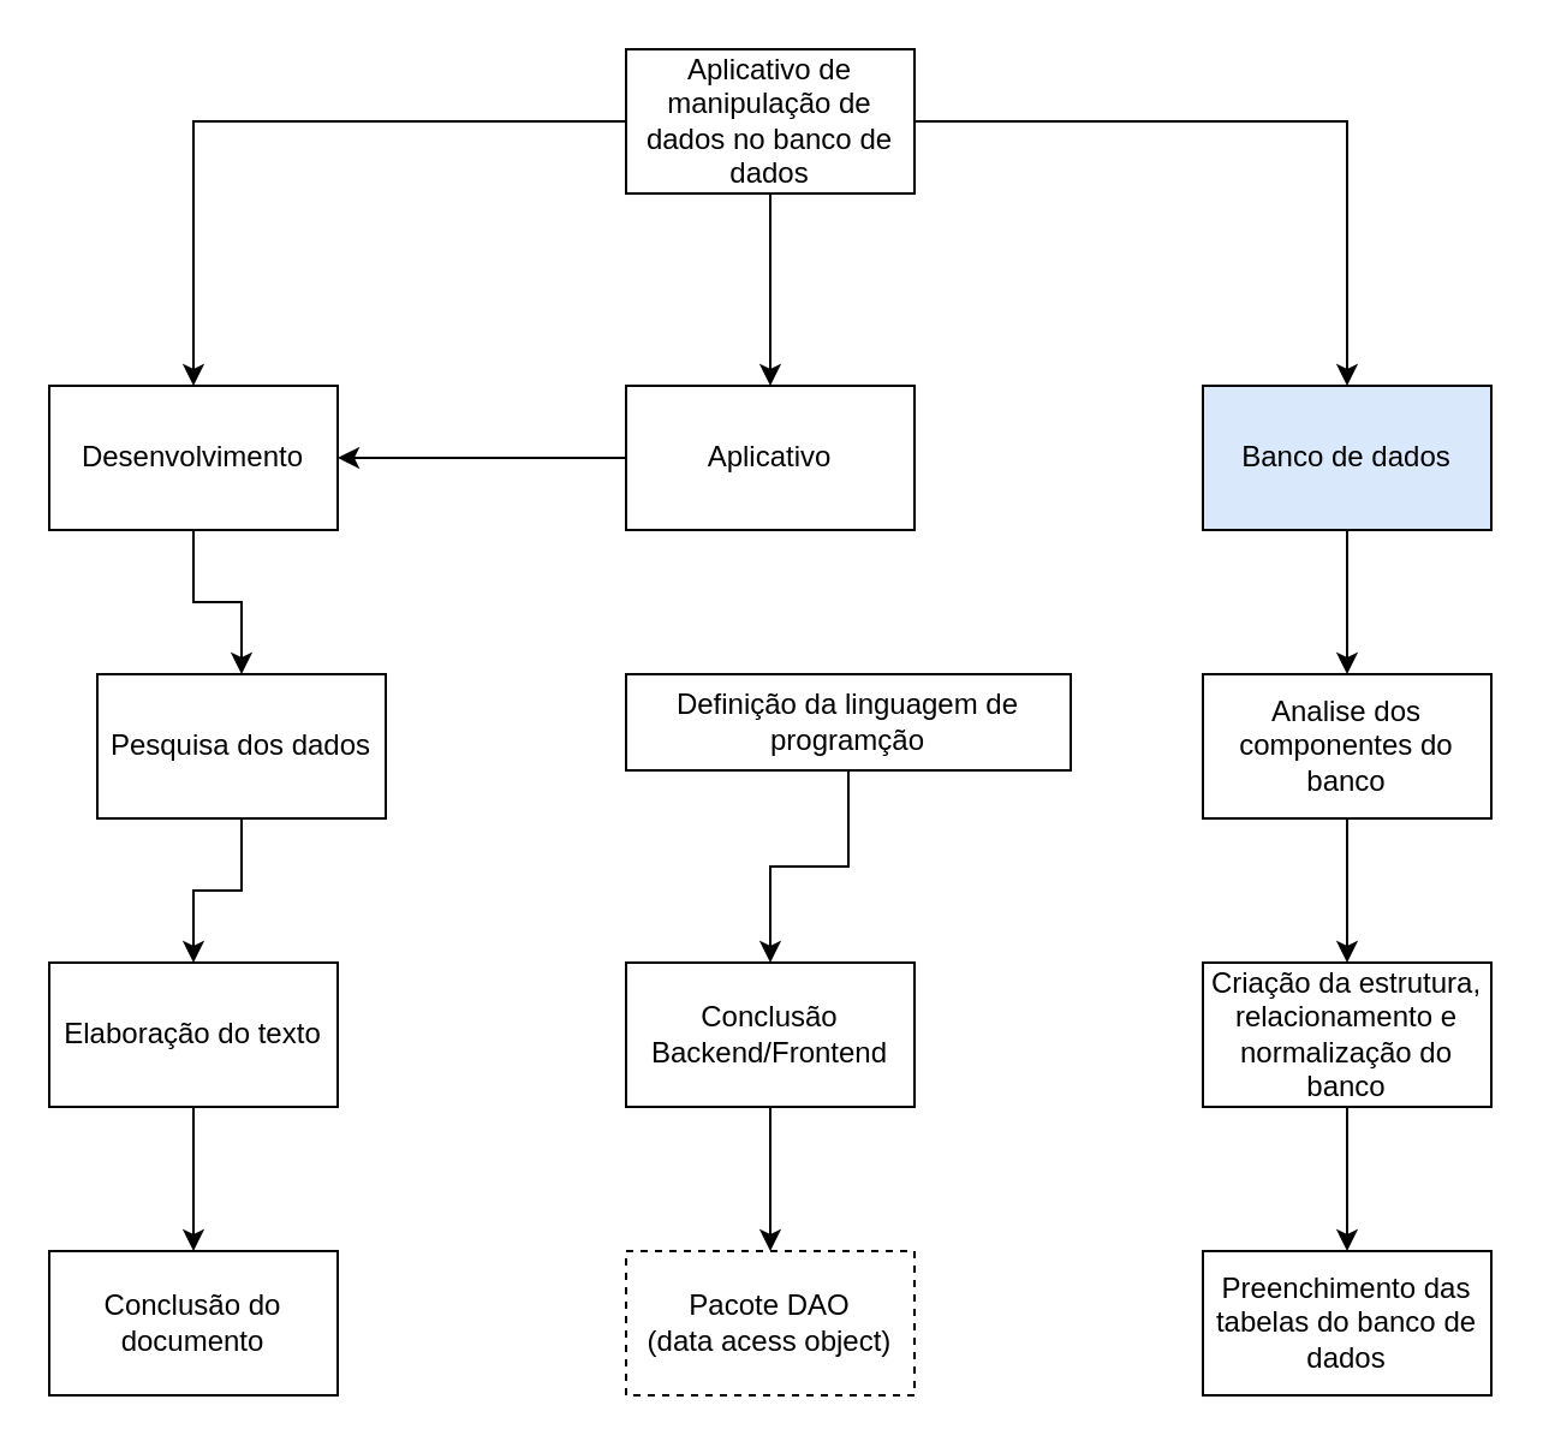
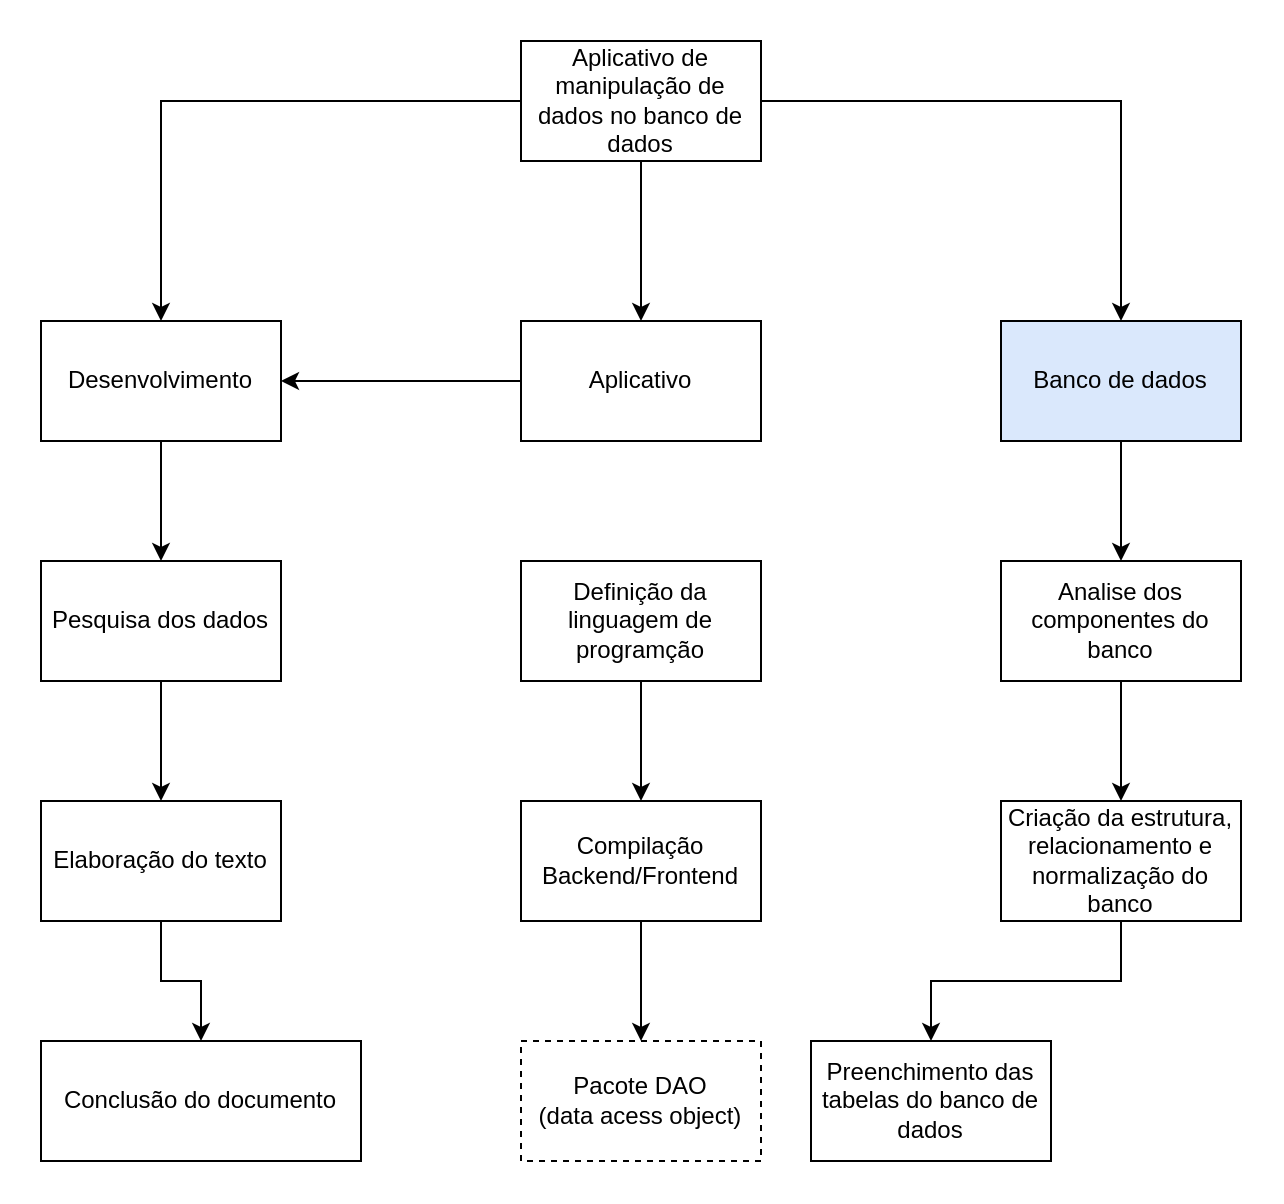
  <mxCell id="0" />
  <mxCell id="1" parent="0" />
  <mxCell id="2" style="edgeStyle=orthogonalEdgeStyle;rounded=0;orthogonalLoop=1;jettySize=auto;html=1;entryX=0.5;entryY=0;entryDx=0;entryDy=0;" edge="1" parent="1" source="5" target="9"><mxGeometry relative="1" as="geometry" /></mxCell>
  <mxCell id="3" style="edgeStyle=orthogonalEdgeStyle;rounded=0;orthogonalLoop=1;jettySize=auto;html=1;entryX=0.5;entryY=0;entryDx=0;entryDy=0;" edge="1" parent="1" source="5" target="7"><mxGeometry relative="1" as="geometry" /></mxCell>
  <mxCell id="4" style="edgeStyle=orthogonalEdgeStyle;rounded=0;orthogonalLoop=1;jettySize=auto;html=1;entryX=0.5;entryY=0;entryDx=0;entryDy=0;" edge="1" parent="1" source="5" target="11"><mxGeometry relative="1" as="geometry" /></mxCell>
  <mxCell id="5" value="Aplicativo de manipulação de dados no banco de dados" style="rounded=0;whiteSpace=wrap;html=1;" vertex="1" parent="1"><mxGeometry x="260" y="20" width="120" height="60" as="geometry" /></mxCell>
  <mxCell id="6" style="edgeStyle=orthogonalEdgeStyle;rounded=0;orthogonalLoop=1;jettySize=auto;html=1;entryX=0.5;entryY=0;entryDx=0;entryDy=0;" edge="1" parent="1" source="7" target="13"><mxGeometry relative="1" as="geometry" /></mxCell>
  <mxCell id="7" value="Desenvolvimento" style="rounded=0;whiteSpace=wrap;html=1;" vertex="1" parent="1"><mxGeometry x="20" y="160" width="120" height="60" as="geometry" /></mxCell>
  <mxCell id="8" style="edgeStyle=orthogonalEdgeStyle;rounded=0;orthogonalLoop=1;jettySize=auto;html=1;" edge="1" parent="1" source="9" target="7"><mxGeometry relative="1" as="geometry" /></mxCell>
  <mxCell id="9" value="Aplicativo" style="rounded=0;whiteSpace=wrap;html=1;" vertex="1" parent="1"><mxGeometry x="260" y="160" width="120" height="60" as="geometry" /></mxCell>
  <mxCell id="10" style="edgeStyle=orthogonalEdgeStyle;rounded=0;orthogonalLoop=1;jettySize=auto;html=1;entryX=0.5;entryY=0;entryDx=0;entryDy=0;" edge="1" parent="1" source="11" target="23"><mxGeometry relative="1" as="geometry" /></mxCell>
  <mxCell id="11" value="Banco de dados" style="rounded=0;whiteSpace=wrap;html=1;fillColor=#dae8fc;" vertex="1" parent="1"><mxGeometry x="500" y="160" width="120" height="60" as="geometry" /></mxCell>
  <mxCell id="12" style="edgeStyle=orthogonalEdgeStyle;rounded=0;orthogonalLoop=1;jettySize=auto;html=1;entryX=0.5;entryY=0;entryDx=0;entryDy=0;" edge="1" parent="1" source="13" target="15"><mxGeometry relative="1" as="geometry" /></mxCell>
- <mxCell id="13" value="Pesquisa dos dados" style="rounded=0;whiteSpace=wrap;html=1;" vertex="1" parent="1"><mxGeometry x="40" y="280" width="120" height="60" as="geometry" /></mxCell>
+ <mxCell id="13" value="Pesquisa dos dados" style="rounded=0;whiteSpace=wrap;html=1;" vertex="1" parent="1"><mxGeometry x="20" y="280" width="120" height="60" as="geometry" /></mxCell>
  <mxCell id="14" style="edgeStyle=orthogonalEdgeStyle;rounded=0;orthogonalLoop=1;jettySize=auto;html=1;entryX=0.5;entryY=0;entryDx=0;entryDy=0;" edge="1" parent="1" source="15" target="16"><mxGeometry relative="1" as="geometry" /></mxCell>
  <mxCell id="15" value="Elaboração do texto" style="rounded=0;whiteSpace=wrap;html=1;" vertex="1" parent="1"><mxGeometry x="20" y="400" width="120" height="60" as="geometry" /></mxCell>
- <mxCell id="16" value="Conclusão do documento" style="rounded=0;whiteSpace=wrap;html=1;" vertex="1" parent="1"><mxGeometry x="20" y="520" width="120" height="60" as="geometry" /></mxCell>
+ <mxCell id="16" value="Conclusão do documento" style="rounded=0;whiteSpace=wrap;html=1;" vertex="1" parent="1"><mxGeometry x="20" y="520" width="160" height="60" as="geometry" /></mxCell>
  <mxCell id="17" style="edgeStyle=orthogonalEdgeStyle;rounded=0;orthogonalLoop=1;jettySize=auto;html=1;entryX=0.5;entryY=0;entryDx=0;entryDy=0;" edge="1" parent="1" source="18" target="20"><mxGeometry relative="1" as="geometry" /></mxCell>
- <mxCell id="18" value="Definição da linguagem de programção" style="rounded=0;whiteSpace=wrap;html=1;" vertex="1" parent="1"><mxGeometry x="260" y="280" width="185" height="40" as="geometry" /></mxCell>
+ <mxCell id="18" value="Definição da linguagem de programção" style="rounded=0;whiteSpace=wrap;html=1;" vertex="1" parent="1"><mxGeometry x="260" y="280" width="120" height="60" as="geometry" /></mxCell>
  <mxCell id="19" style="edgeStyle=orthogonalEdgeStyle;rounded=0;orthogonalLoop=1;jettySize=auto;html=1;entryX=0.5;entryY=0;entryDx=0;entryDy=0;" edge="1" parent="1" source="20" target="21"><mxGeometry relative="1" as="geometry" /></mxCell>
- <mxCell id="20" value="Conclusão Backend/Frontend" style="rounded=0;whiteSpace=wrap;html=1;" vertex="1" parent="1"><mxGeometry x="260" y="400" width="120" height="60" as="geometry" /></mxCell>
+ <mxCell id="20" value="Compilação Backend/Frontend" style="rounded=0;whiteSpace=wrap;html=1;" vertex="1" parent="1"><mxGeometry x="260" y="400" width="120" height="60" as="geometry" /></mxCell>
  <mxCell id="21" value="Pacote DAO&lt;br&gt;(data acess object)" style="rounded=0;whiteSpace=wrap;html=1;dashed=1;" vertex="1" parent="1"><mxGeometry x="260" y="520" width="120" height="60" as="geometry" /></mxCell>
  <mxCell id="22" style="edgeStyle=orthogonalEdgeStyle;rounded=0;orthogonalLoop=1;jettySize=auto;html=1;entryX=0.5;entryY=0;entryDx=0;entryDy=0;" edge="1" parent="1" source="23" target="25"><mxGeometry relative="1" as="geometry"><mxPoint x="560" y="390" as="targetPoint" /></mxGeometry></mxCell>
  <mxCell id="23" value="Analise dos componentes do banco" style="rounded=0;whiteSpace=wrap;html=1;" vertex="1" parent="1"><mxGeometry x="500" y="280" width="120" height="60" as="geometry" /></mxCell>
  <mxCell id="24" style="edgeStyle=orthogonalEdgeStyle;rounded=0;orthogonalLoop=1;jettySize=auto;html=1;entryX=0.5;entryY=0;entryDx=0;entryDy=0;" edge="1" parent="1" source="25" target="26"><mxGeometry relative="1" as="geometry" /></mxCell>
  <mxCell id="25" value="Criação da estrutura, relacionamento e normalização do banco" style="rounded=0;whiteSpace=wrap;html=1;" vertex="1" parent="1"><mxGeometry x="500" y="400" width="120" height="60" as="geometry" /></mxCell>
- <mxCell id="26" value="Preenchimento das tabelas do banco de dados" style="rounded=0;whiteSpace=wrap;html=1;" vertex="1" parent="1"><mxGeometry x="500" y="520" width="120" height="60" as="geometry" /></mxCell>
+ <mxCell id="26" value="Preenchimento das tabelas do banco de dados" style="rounded=0;whiteSpace=wrap;html=1;" vertex="1" parent="1"><mxGeometry x="405" y="520" width="120" height="60" as="geometry" /></mxCell>
